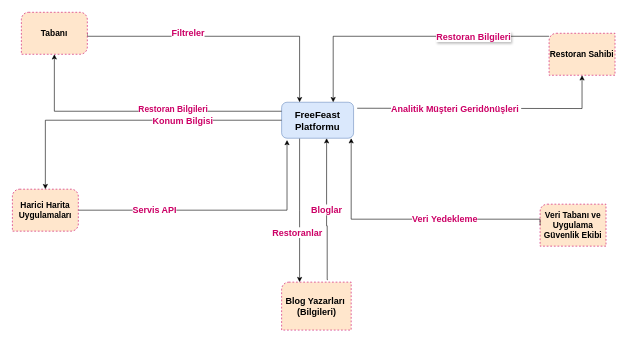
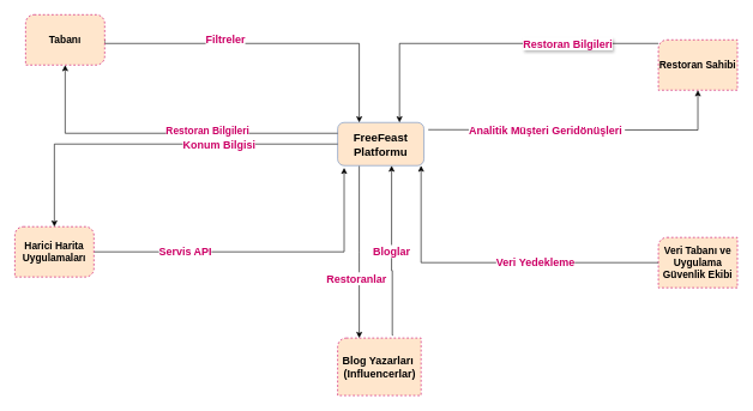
  <mxCell id="0" />
  <mxCell id="1" parent="0" />
  <mxCell id="2" value="Restoranlar" style="edgeStyle=orthogonalEdgeStyle;rounded=0;orthogonalLoop=1;jettySize=auto;html=1;exitX=0.25;exitY=1;exitDx=0;exitDy=0;fontColor=#CC0066;fontSize=15;fontStyle=1" parent="1" source="3" edge="1"><mxGeometry x="0.312" y="-4" relative="1" as="geometry"><mxPoint x="499" y="470" as="targetPoint" /><mxPoint as="offset" /></mxGeometry></mxCell>
- <mxCell id="3" value="&lt;b&gt;&lt;font style=&quot;font-size: 16px;&quot;&gt;FreeFeast Platformu&lt;/font&gt;&lt;/b&gt;" style="rounded=1;whiteSpace=wrap;html=1;fillColor=#dae8fc;strokeColor=#6c8ebf;" parent="1" vertex="1"><mxGeometry x="469" y="170" width="120" height="60" as="geometry" /></mxCell>
+ <mxCell id="3" value="&lt;b&gt;&lt;font style=&quot;font-size: 16px;&quot;&gt;FreeFeast Platformu&lt;/font&gt;&lt;/b&gt;" style="rounded=1;whiteSpace=wrap;html=1;fillColor=#ffe6cc;strokeColor=#6c8ebf;" parent="1" vertex="1"><mxGeometry x="469" y="170" width="120" height="60" as="geometry" /></mxCell>
  <mxCell id="4" value="&lt;b&gt;&lt;font style=&quot;font-size: 14px;&quot;&gt;Restoran Sahibi&lt;/font&gt;&lt;/b&gt;" style="verticalLabelPosition=middle;verticalAlign=middle;html=1;shape=mxgraph.basic.corner_round_rect;dx=6;whiteSpace=wrap;fillColor=#ffe6cc;strokeColor=#CC0066;labelPosition=center;align=center;labelBorderColor=none;dashed=1;" parent="1" vertex="1"><mxGeometry x="915" y="55" width="110" height="70" as="geometry" /></mxCell>
  <mxCell id="5" value="Restoran Bilgileri" style="edgeStyle=orthogonalEdgeStyle;rounded=0;orthogonalLoop=1;jettySize=auto;html=1;fontSize=15;fontColor=#CC0066;fontStyle=1;textShadow=1;" parent="1" source="4" edge="1"><mxGeometry x="-0.462" relative="1" as="geometry"><mxPoint x="555" y="170" as="targetPoint" /><Array as="points"><mxPoint x="555" y="60" /></Array><mxPoint as="offset" /></mxGeometry></mxCell>
  <mxCell id="6" value="&lt;font size=&quot;1&quot; color=&quot;#cc0066&quot; style=&quot;&quot;&gt;&lt;b style=&quot;font-size: 15px;&quot;&gt;Analitik Müşteri Geridönüşleri&amp;nbsp;&lt;/b&gt;&lt;/font&gt;" style="edgeStyle=orthogonalEdgeStyle;rounded=0;orthogonalLoop=1;jettySize=auto;html=1;entryX=0.5;entryY=1;entryDx=0;entryDy=0;entryPerimeter=0;" parent="1" target="4" edge="1"><mxGeometry x="-0.234" relative="1" as="geometry"><mxPoint x="595" y="180" as="sourcePoint" /><mxPoint as="offset" /></mxGeometry></mxCell>
- <mxCell id="7" value="&lt;span style=&quot;font-size: 14px;&quot;&gt;&lt;b&gt;Veri Tabanı ve Uygulama Güvenlik Ekibi&lt;/b&gt;&lt;/span&gt;" style="verticalLabelPosition=middle;verticalAlign=middle;html=1;shape=mxgraph.basic.corner_round_rect;dx=6;whiteSpace=wrap;fillColor=#ffe6cc;strokeColor=#CC0066;labelPosition=center;align=center;labelBorderColor=none;dashed=1;" parent="1" vertex="1"><mxGeometry x="900" y="340" width="110" height="70" as="geometry" /></mxCell>
+ <mxCell id="7" value="&lt;span style=&quot;font-size: 14px;&quot;&gt;&lt;b&gt;Veri Tabanı ve Uygulama Güvenlik Ekibi&lt;/b&gt;&lt;/span&gt;" style="verticalLabelPosition=middle;verticalAlign=middle;html=1;shape=mxgraph.basic.corner_round_rect;dx=6;whiteSpace=wrap;fillColor=#ffe6cc;strokeColor=#CC0066;labelPosition=center;align=center;labelBorderColor=none;dashed=1;" parent="1" vertex="1"><mxGeometry x="915" y="330" width="110" height="70" as="geometry" /></mxCell>
  <mxCell id="8" value="&lt;b&gt;&lt;font color=&quot;#cc0066&quot; style=&quot;font-size: 15px;&quot;&gt;Veri Yedekleme&lt;/font&gt;&lt;/b&gt;" style="edgeStyle=orthogonalEdgeStyle;rounded=0;orthogonalLoop=1;jettySize=auto;html=1;exitX=0;exitY=0.5;exitDx=0;exitDy=0;exitPerimeter=0;" parent="1" source="7" edge="1"><mxGeometry x="-0.264" relative="1" as="geometry"><mxPoint x="585" y="230" as="targetPoint" /><Array as="points"><mxPoint x="585" y="365" /></Array><mxPoint as="offset" /></mxGeometry></mxCell>
  <mxCell id="9" value="&lt;font style=&quot;font-size: 15px;&quot;&gt;&lt;br&gt;&lt;b style=&quot;color: rgb(0, 0, 0); font-family: Helvetica; font-style: normal; font-variant-ligatures: normal; font-variant-caps: normal; letter-spacing: normal; orphans: 2; text-align: center; text-indent: 0px; text-transform: none; widows: 2; word-spacing: 0px; -webkit-text-stroke-width: 0px; white-space: nowrap; text-decoration-thickness: initial; text-decoration-style: initial; text-decoration-color: initial;&quot;&gt;&lt;font style=&quot;font-size: 15px;&quot; color=&quot;#cc0066&quot;&gt;Filtreler&lt;/font&gt;&lt;/b&gt;&lt;br&gt;&lt;/font&gt;" style="edgeStyle=orthogonalEdgeStyle;rounded=0;orthogonalLoop=1;jettySize=auto;html=1;exitX=1;exitY=0.5;exitDx=0;exitDy=0;exitPerimeter=0;entryX=0.25;entryY=0;entryDx=0;entryDy=0;" parent="1" source="10" target="3" edge="1"><mxGeometry x="-0.264" y="15" relative="1" as="geometry"><Array as="points"><mxPoint x="145" y="60" /><mxPoint x="499" y="60" /></Array><mxPoint as="offset" /></mxGeometry></mxCell>
  <mxCell id="10" value="&lt;font style=&quot;font-size: 14px;&quot;&gt;&lt;b style=&quot;&quot;&gt;Tabanı&lt;/b&gt;&lt;/font&gt;" style="verticalLabelPosition=middle;verticalAlign=middle;html=1;shape=mxgraph.basic.three_corner_round_rect;dx=6;whiteSpace=wrap;fillColor=#ffe6cc;strokeColor=#CC0066;dashed=1;labelPosition=center;align=center;" parent="1" vertex="1"><mxGeometry x="35" y="20" width="110" height="70" as="geometry" /></mxCell>
  <mxCell id="11" style="edgeStyle=orthogonalEdgeStyle;rounded=0;orthogonalLoop=1;jettySize=auto;html=1;exitX=0;exitY=0.25;exitDx=0;exitDy=0;entryX=0.5;entryY=1;entryDx=0;entryDy=0;entryPerimeter=0;" parent="1" source="3" target="10" edge="1"><mxGeometry relative="1" as="geometry" /></mxCell>
  <mxCell id="12" value="&lt;b&gt;&lt;font color=&quot;#cc0066&quot; style=&quot;font-size: 14px;&quot;&gt;Restoran Bilgileri&lt;/font&gt;&lt;/b&gt;" style="edgeLabel;html=1;align=center;verticalAlign=middle;resizable=0;points=[];" parent="11" vertex="1" connectable="0"><mxGeometry x="-0.04" y="3" relative="1" as="geometry"><mxPoint x="46" y="-8" as="offset" /></mxGeometry></mxCell>
  <mxCell id="13" value="&lt;b&gt;&lt;font color=&quot;#cc0066&quot; style=&quot;font-size: 15px;&quot;&gt;Servis API&lt;/font&gt;&lt;/b&gt;" style="edgeStyle=orthogonalEdgeStyle;rounded=0;orthogonalLoop=1;jettySize=auto;html=1;exitX=1;exitY=0.5;exitDx=0;exitDy=0;exitPerimeter=0;entryX=0.075;entryY=1.05;entryDx=0;entryDy=0;entryPerimeter=0;" parent="1" source="14" target="3" edge="1"><mxGeometry x="-0.454" relative="1" as="geometry"><mxPoint as="offset" /></mxGeometry></mxCell>
  <mxCell id="14" value="&lt;span style=&quot;font-size: 14px;&quot;&gt;&lt;b&gt;Harici Harita Uygulamaları&lt;/b&gt;&lt;/span&gt;" style="verticalLabelPosition=middle;verticalAlign=middle;html=1;shape=mxgraph.basic.three_corner_round_rect;dx=6;whiteSpace=wrap;fillColor=#ffe6cc;strokeColor=#CC0066;dashed=1;labelPosition=center;align=center;" parent="1" vertex="1"><mxGeometry x="20" y="315" width="110" height="70" as="geometry" /></mxCell>
  <mxCell id="15" value="&lt;b&gt;&lt;font color=&quot;#cc0066&quot; style=&quot;font-size: 15px;&quot;&gt;Konum Bilgisi&lt;/font&gt;&lt;/b&gt;" style="edgeStyle=orthogonalEdgeStyle;rounded=0;orthogonalLoop=1;jettySize=auto;html=1;exitX=0;exitY=0.5;exitDx=0;exitDy=0;entryX=0.5;entryY=0;entryDx=0;entryDy=0;entryPerimeter=0;" parent="1" source="3" target="14" edge="1"><mxGeometry x="-0.352" relative="1" as="geometry"><mxPoint as="offset" /></mxGeometry></mxCell>
- <mxCell id="16" value="&lt;span style=&quot;font-size: 15px;&quot;&gt;&lt;b&gt;Blog Yazarları&amp;nbsp;&lt;/b&gt;&lt;/span&gt;&lt;div&gt;&lt;span style=&quot;font-size: 15px;&quot;&gt;&lt;b&gt;(Bilgileri)&lt;/b&gt;&lt;/span&gt;&lt;/div&gt;" style="verticalLabelPosition=middle;verticalAlign=middle;html=1;shape=mxgraph.basic.corner_round_rect;dx=6;fillColor=#ffe6cc;strokeColor=#CC0066;dashed=1;labelPosition=center;align=center;" parent="1" vertex="1"><mxGeometry x="469" y="470" width="116" height="80" as="geometry" /></mxCell>
+ <mxCell id="16" value="&lt;span style=&quot;font-size: 15px;&quot;&gt;&lt;b&gt;Blog Yazarları&amp;nbsp;&lt;/b&gt;&lt;/span&gt;&lt;div&gt;&lt;span style=&quot;font-size: 15px;&quot;&gt;&lt;b&gt;(Influencerlar)&lt;/b&gt;&lt;/span&gt;&lt;/div&gt;" style="verticalLabelPosition=middle;verticalAlign=middle;html=1;shape=mxgraph.basic.corner_round_rect;dx=6;fillColor=#ffe6cc;strokeColor=#CC0066;dashed=1;labelPosition=center;align=center;" parent="1" vertex="1"><mxGeometry x="469" y="470" width="116" height="80" as="geometry" /></mxCell>
  <mxCell id="17" value="&lt;font color=&quot;#cc0066&quot; style=&quot;font-size: 15px;&quot;&gt;&lt;b&gt;Bloglar&lt;/b&gt;&lt;/font&gt;" style="edgeStyle=orthogonalEdgeStyle;rounded=0;orthogonalLoop=1;jettySize=auto;html=1;entryX=0.592;entryY=1.117;entryDx=0;entryDy=0;entryPerimeter=0;exitX=0.664;exitY=-0.05;exitDx=0;exitDy=0;exitPerimeter=0;" parent="1" source="16" edge="1"><mxGeometry relative="1" as="geometry"><mxPoint x="565" y="514.48" as="sourcePoint" /><mxPoint x="544.04" y="230" as="targetPoint" /><Array as="points"><mxPoint x="545" y="466" /><mxPoint x="545" y="376" /><mxPoint x="544" y="376" /></Array></mxGeometry></mxCell>
